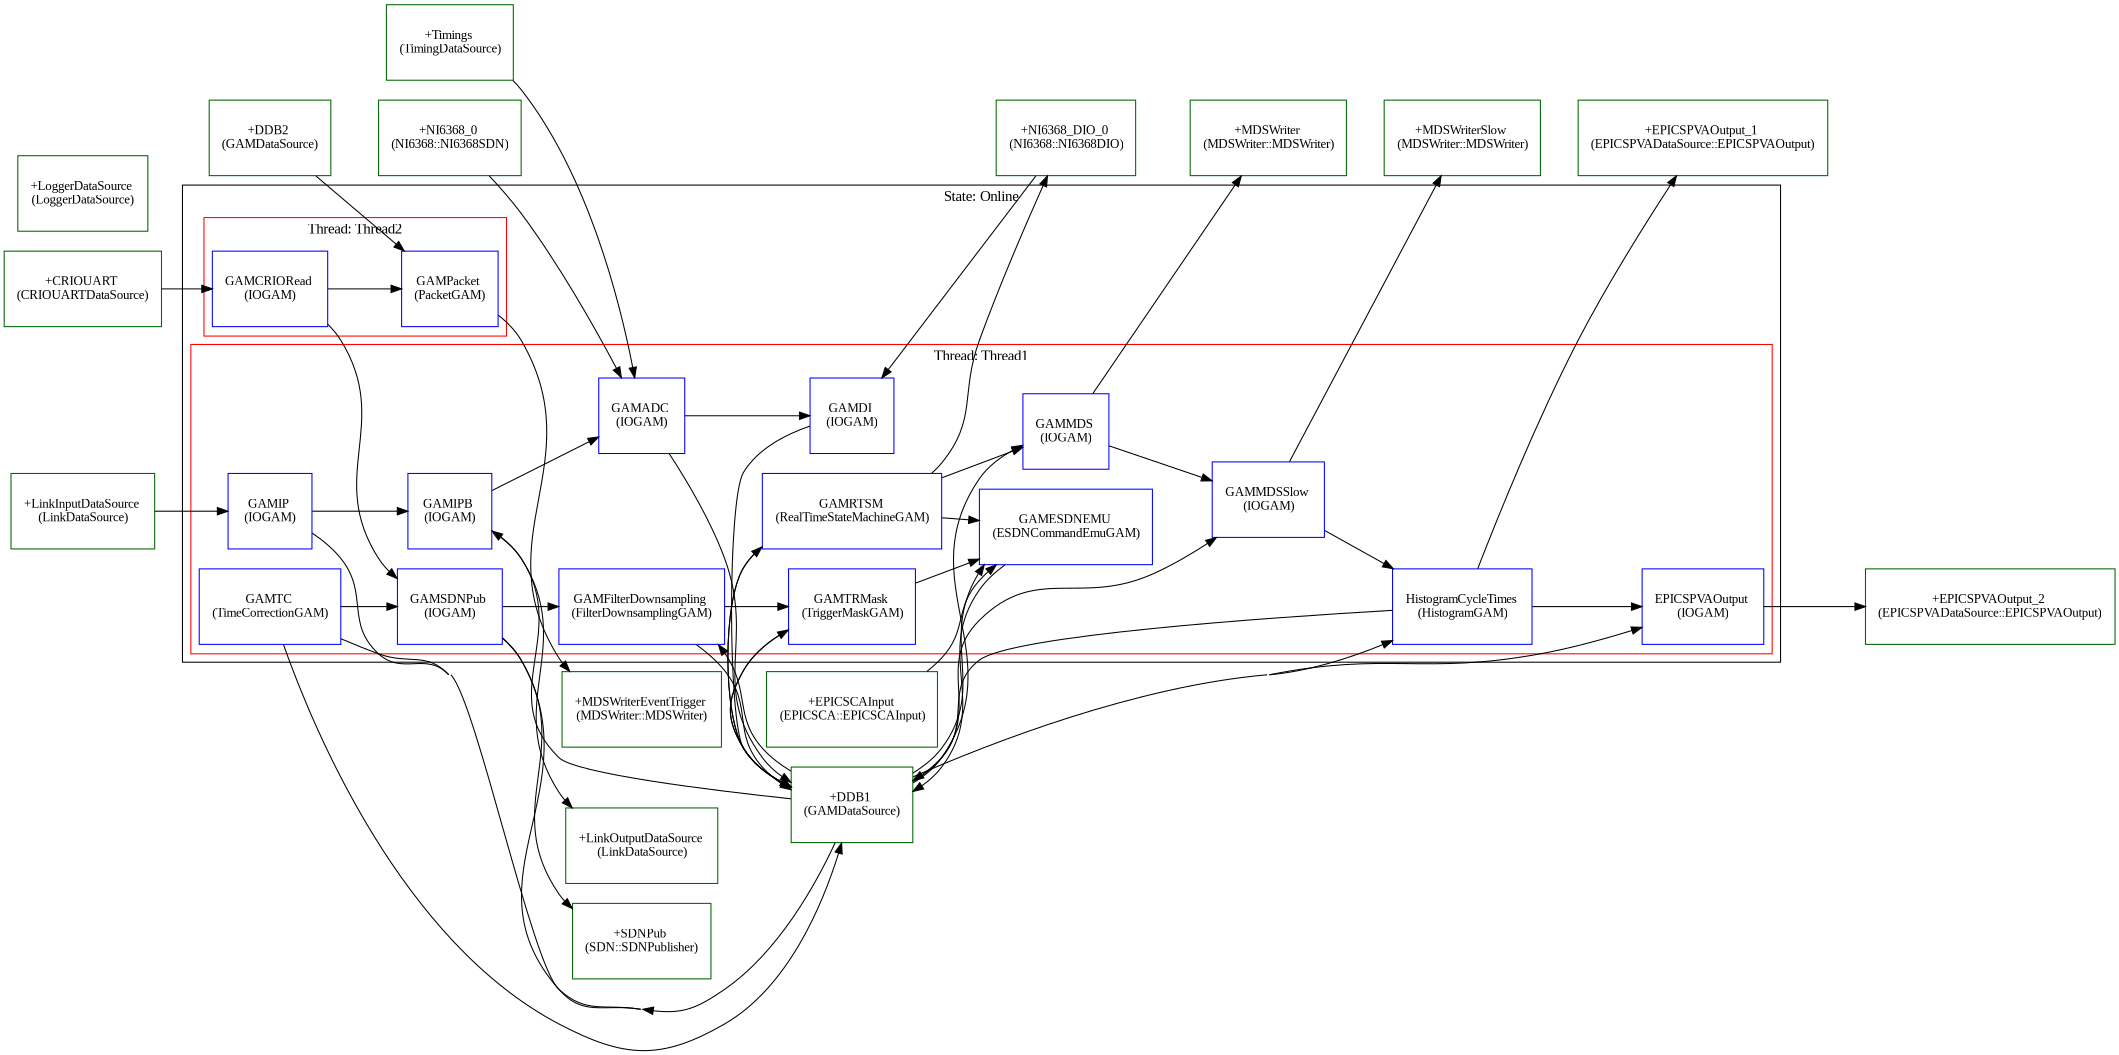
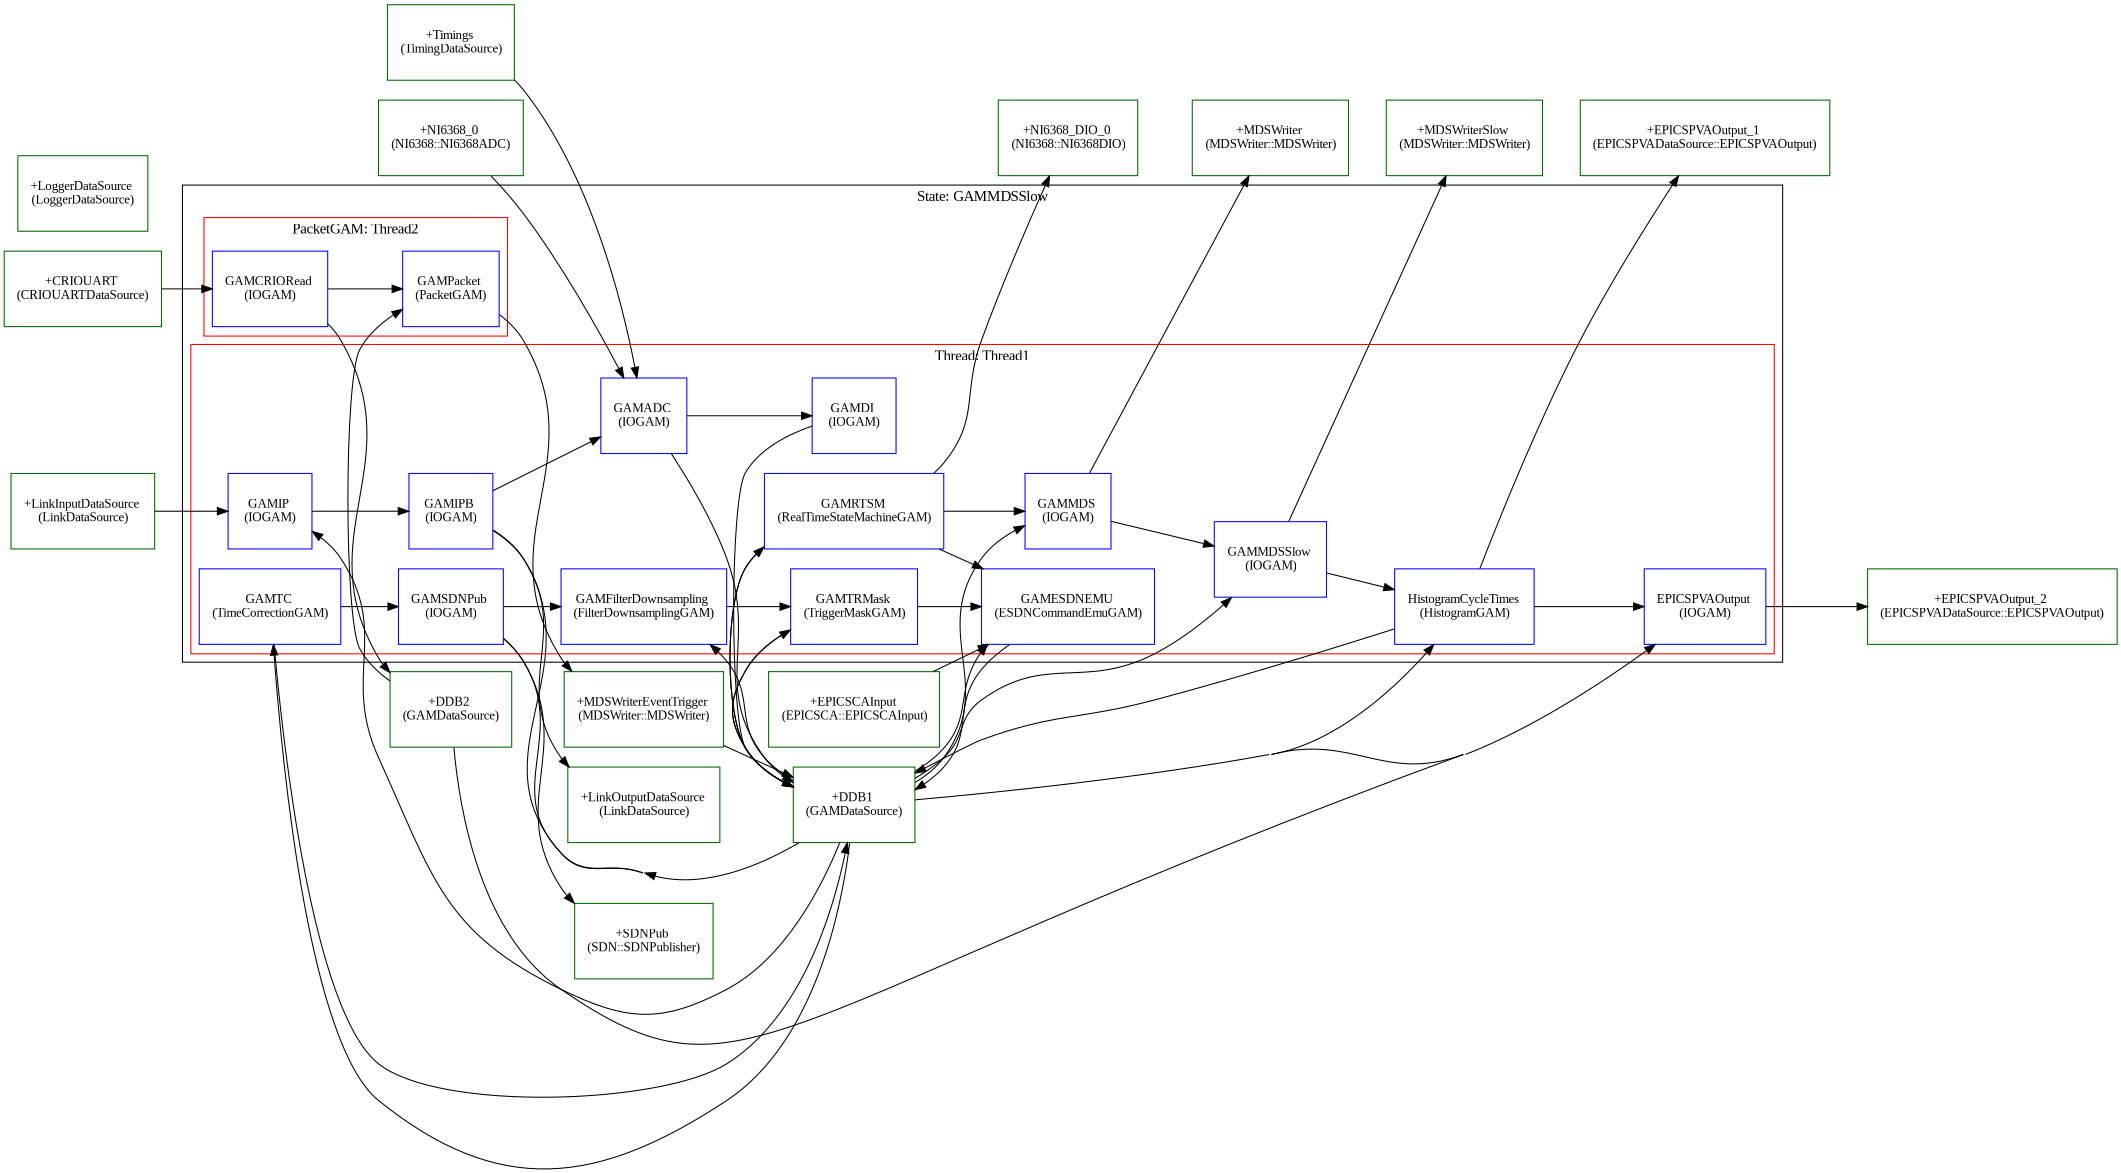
  digraph {
    concentrate=true
    fontname="Liberation Serif"
    rankdir=LR
    node [color=blue fillcolor=white fontname="Liberation Serif" shape=record style=filled]
    edge [fontname="Liberation Serif"]
    n1 [label=<<TABLE border="0" cellborder="0"><TR><TD width="60" height="60"><font point-size="12">GAMIP <BR/>(IOGAM)</font></TD></TR></TABLE>>]
    n2 [label=<<TABLE border="0" cellborder="0"><TR><TD width="60" height="60"><font point-size="12">GAMIPB <BR/>(IOGAM)</font></TD></TR></TABLE>>]
    n3 [label=<<TABLE border="0" cellborder="0"><TR><TD width="60" height="60"><font point-size="12">GAMADC <BR/>(IOGAM)</font></TD></TR></TABLE>>]
    n4 [label=<<TABLE border="0" cellborder="0"><TR><TD width="60" height="60"><font point-size="12">GAMDI <BR/>(IOGAM)</font></TD></TR></TABLE>>]
    n5 [label=<<TABLE border="0" cellborder="0"><TR><TD width="60" height="60"><font point-size="12">GAMTC <BR/>(TimeCorrectionGAM)</font></TD></TR></TABLE>>]
    n6 [label=<<TABLE border="0" cellborder="0"><TR><TD width="60" height="60"><font point-size="12">GAMSDNPub <BR/>(IOGAM)</font></TD></TR></TABLE>>]
    n7 [label=<<TABLE border="0" cellborder="0"><TR><TD width="60" height="60"><font point-size="12">GAMFilterDownsampling <BR/>(FilterDownsamplingGAM)</font></TD></TR></TABLE>>]
    n8 [label=<<TABLE border="0" cellborder="0"><TR><TD width="60" height="60"><font point-size="12">GAMTRMask <BR/>(TriggerMaskGAM)</font></TD></TR></TABLE>>]
    n9 [label=<<TABLE border="0" cellborder="0"><TR><TD width="60" height="60"><font point-size="12">GAMESDNEMU <BR/>(ESDNCommandEmuGAM)</font></TD></TR></TABLE>>]
    n10 [label=<<TABLE border="0" cellborder="0"><TR><TD width="60" height="60"><font point-size="12">GAMRTSM <BR/>(RealTimeStateMachineGAM)</font></TD></TR></TABLE>>]
    n11 [label=<<TABLE border="0" cellborder="0"><TR><TD width="60" height="60"><font point-size="12">GAMMDS <BR/>(IOGAM)</font></TD></TR></TABLE>>]
    n12 [label=<<TABLE border="0" cellborder="0"><TR><TD width="60" height="60"><font point-size="12">GAMMDSSlow <BR/>(IOGAM)</font></TD></TR></TABLE>>]
    n13 [label=<<TABLE border="0" cellborder="0"><TR><TD width="60" height="60"><font point-size="12">HistogramCycleTimes <BR/>(HistogramGAM)</font></TD></TR></TABLE>>]
    n14 [label=<<TABLE border="0" cellborder="0"><TR><TD width="60" height="60"><font point-size="12">EPICSPVAOutput <BR/>(IOGAM)</font></TD></TR></TABLE>>]
    n15 [label=<<TABLE border="0" cellborder="0"><TR><TD width="60" height="60"><font point-size="12">GAMCRIORead <BR/>(IOGAM)</font></TD></TR></TABLE>>]
    n16 [label=<<TABLE border="0" cellborder="0"><TR><TD width="60" height="60"><font point-size="12">GAMPacket <BR/>(PacketGAM)</font></TD></TR></TABLE>>]
    n17 [color=darkgreen label=<<TABLE border="0" cellborder="0"><TR><TD width="60" height="60"><font point-size="12">+LinkOutputDataSource <BR/>(LinkDataSource)</font></TD></TR></TABLE>>]
    n18 [color=darkgreen label=<<TABLE border="0" cellborder="0"><TR><TD width="60" height="60"><font point-size="12">+DDB1 <BR/>(GAMDataSource)</font></TD></TR></TABLE>>]
    n19 [color=darkgreen label=<<TABLE border="0" cellborder="0"><TR><TD width="60" height="60"><font point-size="12">+SDNPub <BR/>(SDN::SDNPublisher)</font></TD></TR></TABLE>>]
    n20 [color=darkgreen label=<<TABLE border="0" cellborder="0"><TR><TD width="60" height="60"><font point-size="12">+NI6368_DIO_0 <BR/>(NI6368::NI6368DIO)</font></TD></TR></TABLE>>]
    n21 [color=darkgreen label=<<TABLE border="0" cellborder="0"><TR><TD width="60" height="60"><font point-size="12">+MDSWriter <BR/>(MDSWriter::MDSWriter)</font></TD></TR></TABLE>>]
    n22 [color=darkgreen label=<<TABLE border="0" cellborder="0"><TR><TD width="60" height="60"><font point-size="12">+MDSWriterSlow <BR/>(MDSWriter::MDSWriter)</font></TD></TR></TABLE>>]
    n23 [color=darkgreen label=<<TABLE border="0" cellborder="0"><TR><TD width="60" height="60"><font point-size="12">+EPICSPVAOutput_1 <BR/>(EPICSPVADataSource::EPICSPVAOutput)</font></TD></TR></TABLE>>]
    n24 [color=darkgreen label=<<TABLE border="0" cellborder="0"><TR><TD width="60" height="60"><font point-size="12">+EPICSPVAOutput_2 <BR/>(EPICSPVADataSource::EPICSPVAOutput)</font></TD></TR></TABLE>>]
    n25 [color=darkgreen label=<<TABLE border="0" cellborder="0"><TR><TD width="60" height="60"><font point-size="12">+DDB2 <BR/>(GAMDataSource)</font></TD></TR></TABLE>>]
    n26 [color=darkgreen label=<<TABLE border="0" cellborder="0"><TR><TD width="60" height="60"><font point-size="12">+MDSWriterEventTrigger <BR/>(MDSWriter::MDSWriter)</font></TD></TR></TABLE>>]
    n27 [color=darkgreen label=<<TABLE border="0" cellborder="0"><TR><TD width="60" height="60"><font point-size="12">+LoggerDataSource <BR/>(LoggerDataSource)</font></TD></TR></TABLE>>]
    n28 [color=darkgreen label=<<TABLE border="0" cellborder="0"><TR><TD width="60" height="60"><font point-size="12">+Timings <BR/>(TimingDataSource)</font></TD></TR></TABLE>>]
-   n29 [color=darkgreen label=<<TABLE border="0" cellborder="0"><TR><TD width="60" height="60"><font point-size="12">+NI6368_0 <BR/>(NI6368::NI6368SDN)</font></TD></TR></TABLE>>]
+   n29 [color=darkgreen label=<<TABLE border="0" cellborder="0"><TR><TD width="60" height="60"><font point-size="12">+NI6368_0 <BR/>(NI6368::NI6368ADC)</font></TD></TR></TABLE>>]
    n30 [color=darkgreen label=<<TABLE border="0" cellborder="0"><TR><TD width="60" height="60"><font point-size="12">+CRIOUART <BR/>(CRIOUARTDataSource)</font></TD></TR></TABLE>>]
    n31 [color=darkgreen label=<<TABLE border="0" cellborder="0"><TR><TD width="60" height="60"><font point-size="12">+LinkInputDataSource <BR/>(LinkDataSource)</font></TD></TR></TABLE>>]
    n32 [color=darkgreen label=<<TABLE border="0" cellborder="0"><TR><TD width="60" height="60"><font point-size="12">+EPICSCAInput <BR/>(EPICSCA::EPICSCAInput)</font></TD></TR></TABLE>>]
    subgraph cluster_1 {
-     label="State: Online"
+     label="State: GAMMDSSlow"
      subgraph cluster_2 {
        color=red
        label="Thread: Thread1"
        n1
        n2
        n3
        n4
        n5
        n6
        n7
        n8
        n9
        n10
        n11
        n12
        n13
        n14
      }
      subgraph cluster_3 {
        color=red
-       label="Thread: Thread2"
+       label="PacketGAM: Thread2"
        n15
        n16
      }
    }
    n1 -> n2
    n2 -> n3
    n2 -> n17
    n3 -> n4
    n3 -> n18
    n4 -> n18
    n5 -> n6
    n5 -> n18
    n6 -> n7
    n6 -> n19
    n7 -> n8
-   n7 -> n18
+   n26 -> n18
    n8 -> n9
    n8 -> n18
    n9 -> n18
    n10 -> n9
    n10 -> n11
    n10 -> n18
    n10 -> n20
    n11 -> n12
    n11 -> n21
    n12 -> n13
    n12 -> n22
    n13 -> n14
    n13 -> n18
    n13 -> n23
    n14 -> n24
    n15 -> n16
-   n15 -> n6
+   n15 -> n25
    n16 -> n26
    n18 -> n1
    n18 -> n2
    n18 -> n5
    n18 -> n6
    n18 -> n7
    n18 -> n8
    n18 -> n9
    n18 -> n10
    n18 -> n11
    n18 -> n12
    n18 -> n13
    n18 -> n14
-   n20 -> n4
+   n25 -> n14
    n25 -> n16
    n28 -> n3
    n29 -> n3
    n30 -> n15
    n31 -> n1
    n32 -> n9
  }
